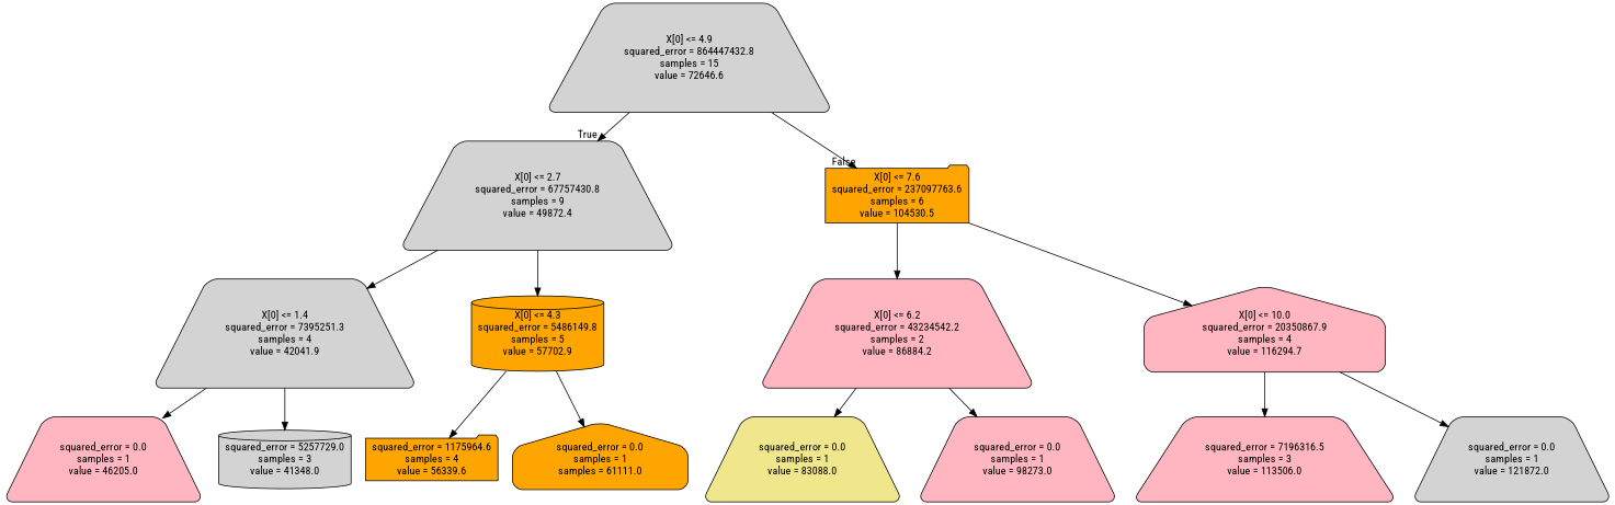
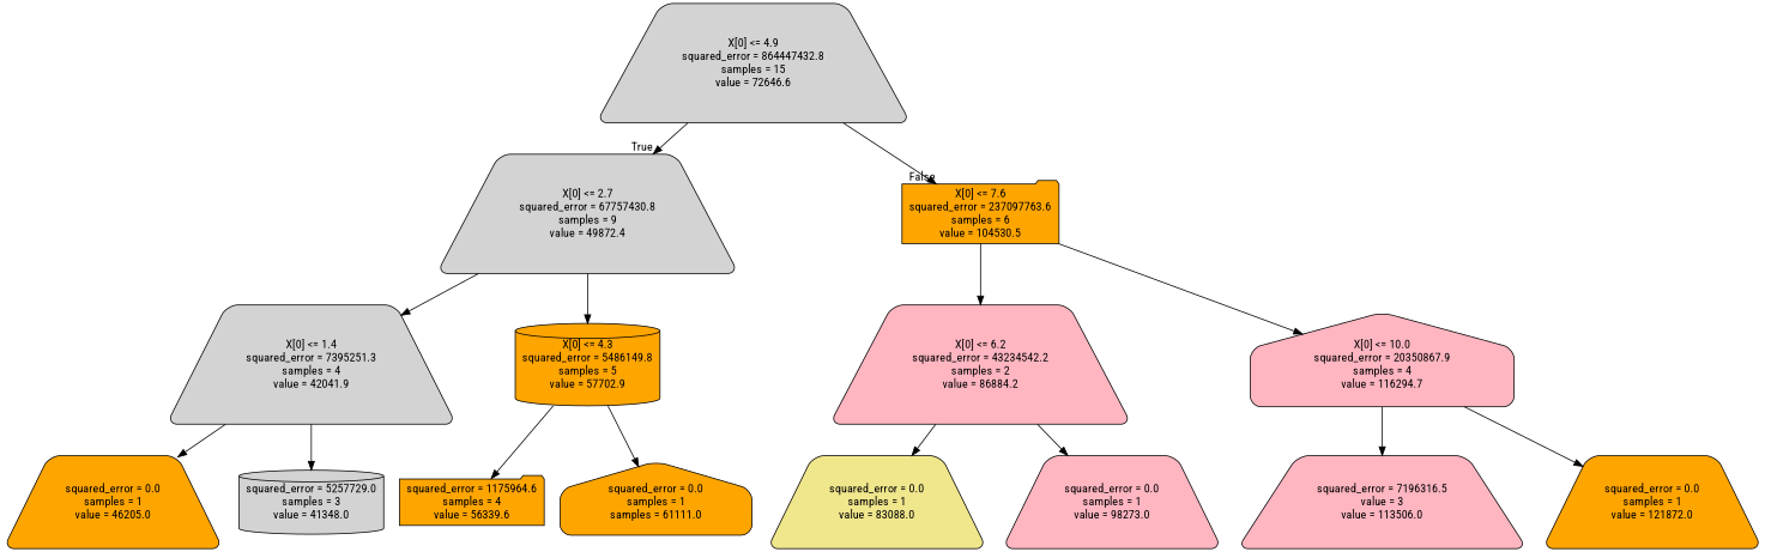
  digraph {
    fontname="Roboto Condensed"
    node [color=black fillcolor=lightgrey fontname="Roboto Condensed" shape=trapezium style="rounded,filled"]
    edge [fontname="Roboto Condensed"]
    n1 [label="X[0] <= 4.9\nsquared_error = 864447432.8\nsamples = 15\nvalue = 72646.6"]
    n2 [label="X[0] <= 2.7\nsquared_error = 67757430.8\nsamples = 9\nvalue = 49872.4"]
    n3 [fillcolor=orange label="X[0] <= 7.6\nsquared_error = 237097763.6\nsamples = 6\nvalue = 104530.5" shape=folder]
    n4 [label="X[0] <= 1.4\nsquared_error = 7395251.3\nsamples = 4\nvalue = 42041.9"]
    n5 [fillcolor=orange label="X[0] <= 4.3\nsquared_error = 5486149.8\nsamples = 5\nvalue = 57702.9" shape=cylinder]
    n6 [fillcolor=lightpink label="X[0] <= 6.2\nsquared_error = 43234542.2\nsamples = 2\nvalue = 86884.2"]
    n7 [fillcolor=lightpink label="X[0] <= 10.0\nsquared_error = 20350867.9\nsamples = 4\nvalue = 116294.7" shape=house]
-   n8 [fillcolor=lightpink label="squared_error = 0.0\nsamples = 1\nvalue = 46205.0"]
+   n8 [fillcolor=orange label="squared_error = 0.0\nsamples = 1\nvalue = 46205.0"]
    n9 [label="squared_error = 5257729.0\nsamples = 3\nvalue = 41348.0" shape=cylinder]
    n10 [fillcolor=orange label="squared_error = 1175964.6\nsamples = 4\nvalue = 56339.6" shape=folder]
    n11 [fillcolor=orange label="squared_error = 0.0\nsamples = 1\nsamples = 61111.0" shape=house]
    n12 [fillcolor=khaki label="squared_error = 0.0\nsamples = 1\nvalue = 83088.0"]
    n13 [fillcolor=lightpink label="squared_error = 0.0\nsamples = 1\nvalue = 98273.0"]
-   n14 [fillcolor=lightpink label="squared_error = 7196316.5\nsamples = 3\nvalue = 113506.0"]
-   n15 [label="squared_error = 0.0\nsamples = 1\nvalue = 121872.0"]
+   n14 [fillcolor=lightpink label="squared_error = 7196316.5\nvalue = 3\nvalue = 113506.0"]
+   n15 [fillcolor=orange label="squared_error = 0.0\nsamples = 1\nvalue = 121872.0"]
    n1 -> n2 [headlabel=True labelangle=45 labeldistance=2.5]
    n1 -> n3 [headlabel=False labelangle=-45 labeldistance=2.5]
    n2 -> n4
    n2 -> n5
    n3 -> n6
    n3 -> n7
    n4 -> n8
    n4 -> n9
    n5 -> n10
    n5 -> n11
    n6 -> n12
    n6 -> n13
    n7 -> n14
    n7 -> n15
  }
